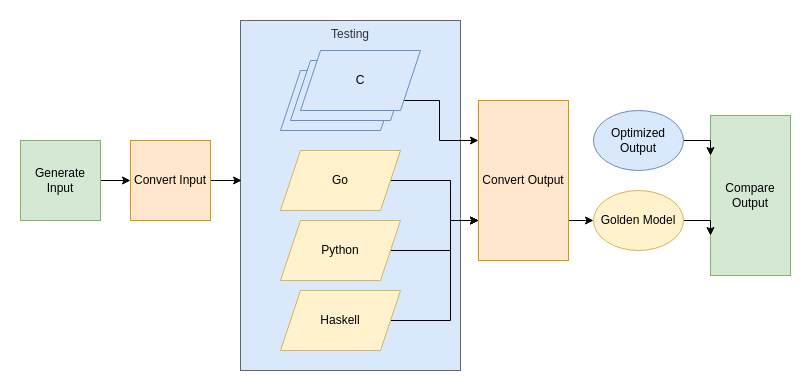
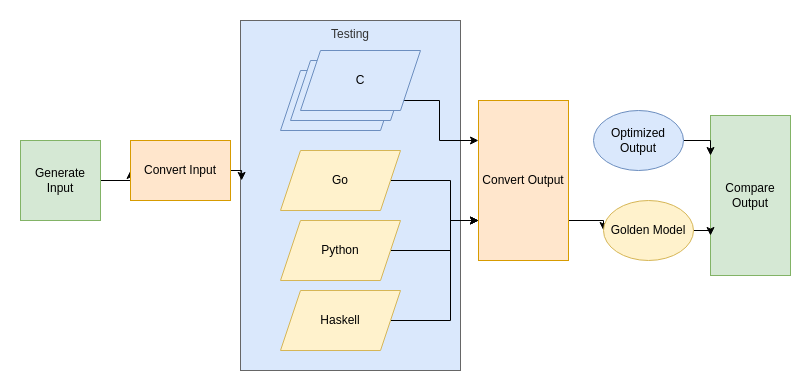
  <mxCell id="0" />
  <mxCell id="1" parent="0" />
  <mxCell id="2" value="Testing" style="rounded=0;whiteSpace=wrap;html=1;glass=0;fillColor=#dae8fc;fontColor=#333333;strokeColor=#666666;verticalAlign=top;" vertex="1" parent="1"><mxGeometry x="240" y="20" width="220" height="350" as="geometry" /></mxCell>
  <mxCell id="3" style="edgeStyle=orthogonalEdgeStyle;rounded=0;orthogonalLoop=1;jettySize=auto;html=1;exitX=1;exitY=0.5;exitDx=0;exitDy=0;entryX=0;entryY=0.5;entryDx=0;entryDy=0;" edge="1" parent="1" source="4" target="23"><mxGeometry relative="1" as="geometry" /></mxCell>
  <mxCell id="4" value="Generate Input" style="whiteSpace=wrap;html=1;aspect=fixed;fillColor=#d5e8d4;strokeColor=#82b366;" vertex="1" parent="1"><mxGeometry x="20" y="140" width="80" height="80" as="geometry" /></mxCell>
  <mxCell id="5" style="edgeStyle=orthogonalEdgeStyle;rounded=0;orthogonalLoop=1;jettySize=auto;html=1;exitX=1;exitY=0.75;exitDx=0;exitDy=0;entryX=0;entryY=0.5;entryDx=0;entryDy=0;" edge="1" parent="1" source="6" target="15"><mxGeometry relative="1" as="geometry" /></mxCell>
  <mxCell id="6" value="&lt;div&gt;Convert Output&lt;/div&gt;" style="whiteSpace=wrap;html=1;fillColor=#ffe6cc;strokeColor=#d79b00;" vertex="1" parent="1"><mxGeometry x="478" y="100" width="90" height="160" as="geometry" /></mxCell>
  <mxCell id="7" value="&lt;div&gt;Compare Output&lt;/div&gt;" style="whiteSpace=wrap;html=1;fillColor=#d5e8d4;strokeColor=#82b366;" vertex="1" parent="1"><mxGeometry x="710" y="115" width="80" height="160" as="geometry" /></mxCell>
  <mxCell id="8" style="edgeStyle=orthogonalEdgeStyle;rounded=0;orthogonalLoop=1;jettySize=auto;html=1;exitX=1;exitY=0.5;exitDx=0;exitDy=0;entryX=0;entryY=0.25;entryDx=0;entryDy=0;" edge="1" parent="1" source="9" target="6"><mxGeometry relative="1" as="geometry" /></mxCell>
  <mxCell id="9" value="&lt;div&gt;C&lt;br&gt;&lt;/div&gt;" style="shape=parallelogram;perimeter=parallelogramPerimeter;whiteSpace=wrap;html=1;fixedSize=1;fillColor=#dae8fc;strokeColor=#6c8ebf;" vertex="1" parent="1"><mxGeometry x="280" y="70" width="120" height="60" as="geometry" /></mxCell>
  <mxCell id="10" style="edgeStyle=orthogonalEdgeStyle;rounded=0;orthogonalLoop=1;jettySize=auto;html=1;exitX=1;exitY=0.5;exitDx=0;exitDy=0;entryX=0;entryY=0.75;entryDx=0;entryDy=0;" edge="1" parent="1" source="11" target="6"><mxGeometry relative="1" as="geometry"><Array as="points"><mxPoint x="450" y="180" /><mxPoint x="450" y="220" /></Array></mxGeometry></mxCell>
  <mxCell id="11" value="Go" style="shape=parallelogram;perimeter=parallelogramPerimeter;whiteSpace=wrap;html=1;fixedSize=1;fillColor=#fff2cc;strokeColor=#d6b656;" vertex="1" parent="1"><mxGeometry x="280" y="150" width="120" height="60" as="geometry" /></mxCell>
  <mxCell id="12" style="edgeStyle=orthogonalEdgeStyle;rounded=0;orthogonalLoop=1;jettySize=auto;html=1;exitX=1;exitY=0.5;exitDx=0;exitDy=0;entryX=0;entryY=0.75;entryDx=0;entryDy=0;" edge="1" parent="1" source="13" target="6"><mxGeometry relative="1" as="geometry"><mxPoint x="460" y="200" as="targetPoint" /><Array as="points"><mxPoint x="450" y="250" /><mxPoint x="450" y="220" /></Array></mxGeometry></mxCell>
  <mxCell id="13" value="&lt;div&gt;Python&lt;/div&gt;" style="shape=parallelogram;perimeter=parallelogramPerimeter;whiteSpace=wrap;html=1;fixedSize=1;fillColor=#fff2cc;strokeColor=#d6b656;" vertex="1" parent="1"><mxGeometry x="280" y="220" width="120" height="60" as="geometry" /></mxCell>
  <mxCell id="14" style="edgeStyle=orthogonalEdgeStyle;rounded=0;orthogonalLoop=1;jettySize=auto;html=1;exitX=1;exitY=0.5;exitDx=0;exitDy=0;entryX=0;entryY=0.75;entryDx=0;entryDy=0;" edge="1" parent="1" source="15" target="7"><mxGeometry relative="1" as="geometry" /></mxCell>
- <mxCell id="15" value="&lt;div&gt;Golden Model&lt;/div&gt;" style="ellipse;whiteSpace=wrap;html=1;fillColor=#fff2cc;strokeColor=#d6b656;" vertex="1" parent="1"><mxGeometry x="593" y="190" width="90" height="60" as="geometry" /></mxCell>
+ <mxCell id="15" value="&lt;div&gt;Golden Model&lt;/div&gt;" style="ellipse;whiteSpace=wrap;html=1;fillColor=#fff2cc;strokeColor=#d6b656;" vertex="1" parent="1"><mxGeometry x="603" y="200" width="90" height="60" as="geometry" /></mxCell>
  <mxCell id="16" style="edgeStyle=orthogonalEdgeStyle;rounded=0;orthogonalLoop=1;jettySize=auto;html=1;exitX=1;exitY=0.5;exitDx=0;exitDy=0;entryX=0;entryY=0.25;entryDx=0;entryDy=0;" edge="1" parent="1" source="17" target="7"><mxGeometry relative="1" as="geometry" /></mxCell>
  <mxCell id="17" value="&lt;div&gt;Optimized Output&lt;/div&gt;" style="ellipse;whiteSpace=wrap;html=1;fillColor=#dae8fc;strokeColor=#6c8ebf;" vertex="1" parent="1"><mxGeometry x="593" y="110" width="90" height="60" as="geometry" /></mxCell>
  <mxCell id="18" value="&lt;div&gt;C&lt;br&gt;&lt;/div&gt;" style="shape=parallelogram;perimeter=parallelogramPerimeter;whiteSpace=wrap;html=1;fixedSize=1;fillColor=#dae8fc;strokeColor=#6c8ebf;" vertex="1" parent="1"><mxGeometry x="290" y="60" width="120" height="60" as="geometry" /></mxCell>
  <mxCell id="19" value="&lt;div&gt;C&lt;br&gt;&lt;/div&gt;" style="shape=parallelogram;perimeter=parallelogramPerimeter;whiteSpace=wrap;html=1;fixedSize=1;fillColor=#dae8fc;strokeColor=#6c8ebf;" vertex="1" parent="1"><mxGeometry x="300" y="50" width="120" height="60" as="geometry" /></mxCell>
  <mxCell id="20" style="edgeStyle=orthogonalEdgeStyle;rounded=0;orthogonalLoop=1;jettySize=auto;html=1;exitX=1;exitY=0.5;exitDx=0;exitDy=0;entryX=0;entryY=0.75;entryDx=0;entryDy=0;" edge="1" parent="1" source="21" target="6"><mxGeometry relative="1" as="geometry"><Array as="points"><mxPoint x="450" y="320" /><mxPoint x="450" y="220" /></Array></mxGeometry></mxCell>
  <mxCell id="21" value="&lt;div&gt;Haskell&lt;/div&gt;" style="shape=parallelogram;perimeter=parallelogramPerimeter;whiteSpace=wrap;html=1;fixedSize=1;fillColor=#fff2cc;strokeColor=#d6b656;" vertex="1" parent="1"><mxGeometry x="280" y="290" width="120" height="60" as="geometry" /></mxCell>
  <mxCell id="22" style="edgeStyle=orthogonalEdgeStyle;rounded=0;orthogonalLoop=1;jettySize=auto;html=1;exitX=1;exitY=0.5;exitDx=0;exitDy=0;entryX=0.005;entryY=0.457;entryDx=0;entryDy=0;entryPerimeter=0;" edge="1" parent="1" source="23" target="2"><mxGeometry relative="1" as="geometry" /></mxCell>
- <mxCell id="23" value="Convert Input" style="whiteSpace=wrap;html=1;aspect=fixed;fillColor=#ffe6cc;strokeColor=#d79b00;" vertex="1" parent="1"><mxGeometry x="130" y="140" width="80" height="80" as="geometry" /></mxCell>
+ <mxCell id="23" value="Convert Input" style="whiteSpace=wrap;html=1;aspect=fixed;fillColor=#ffe6cc;strokeColor=#d79b00;" vertex="1" parent="1"><mxGeometry x="130" y="140" width="100" height="60" as="geometry" /></mxCell>
